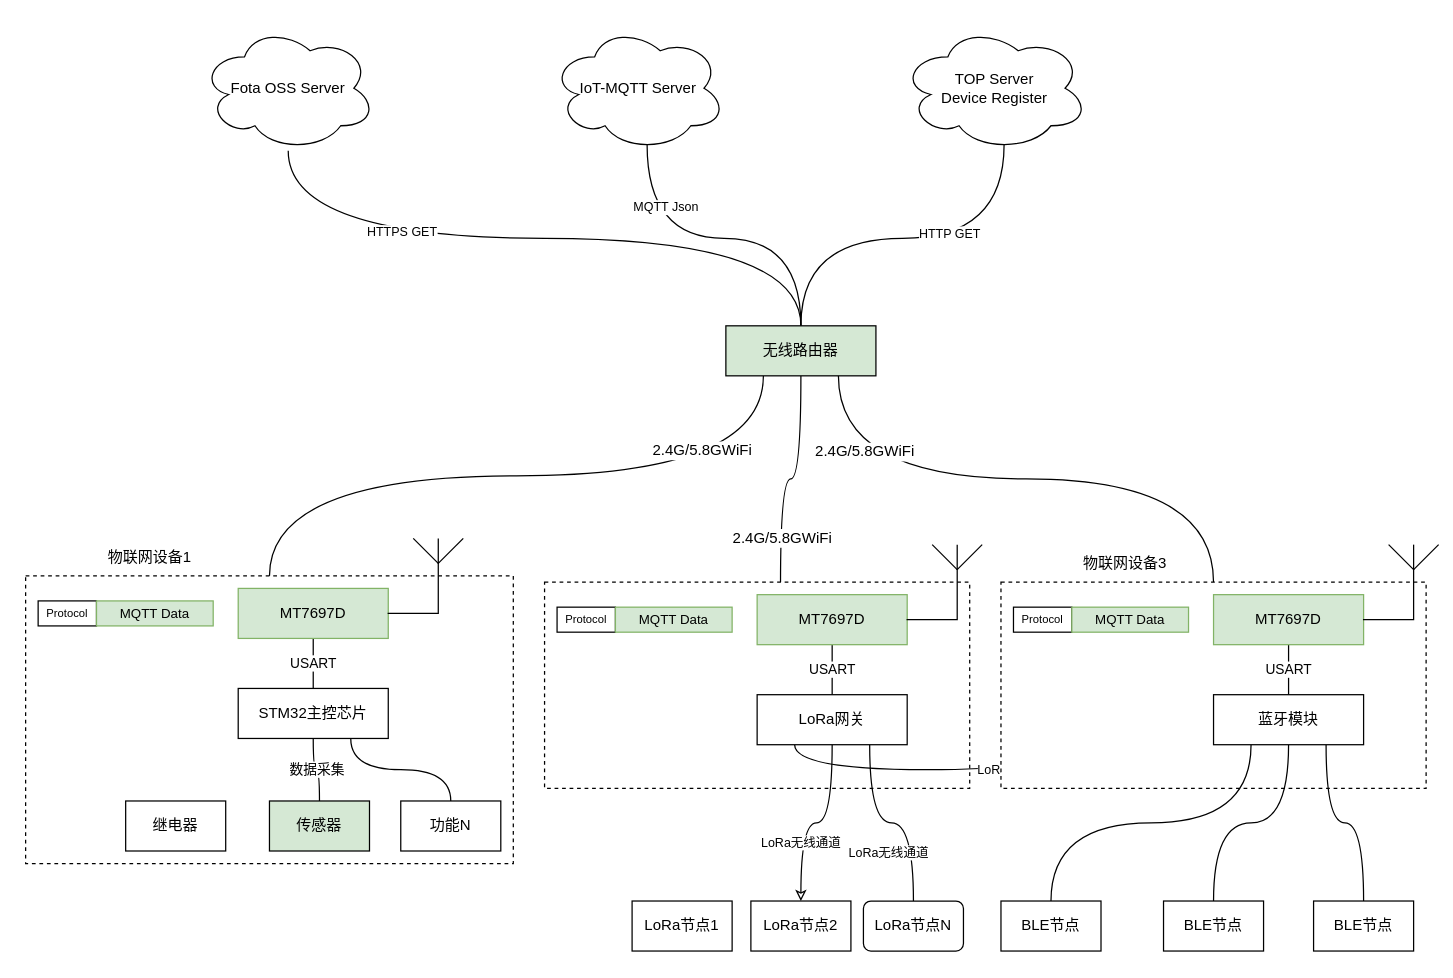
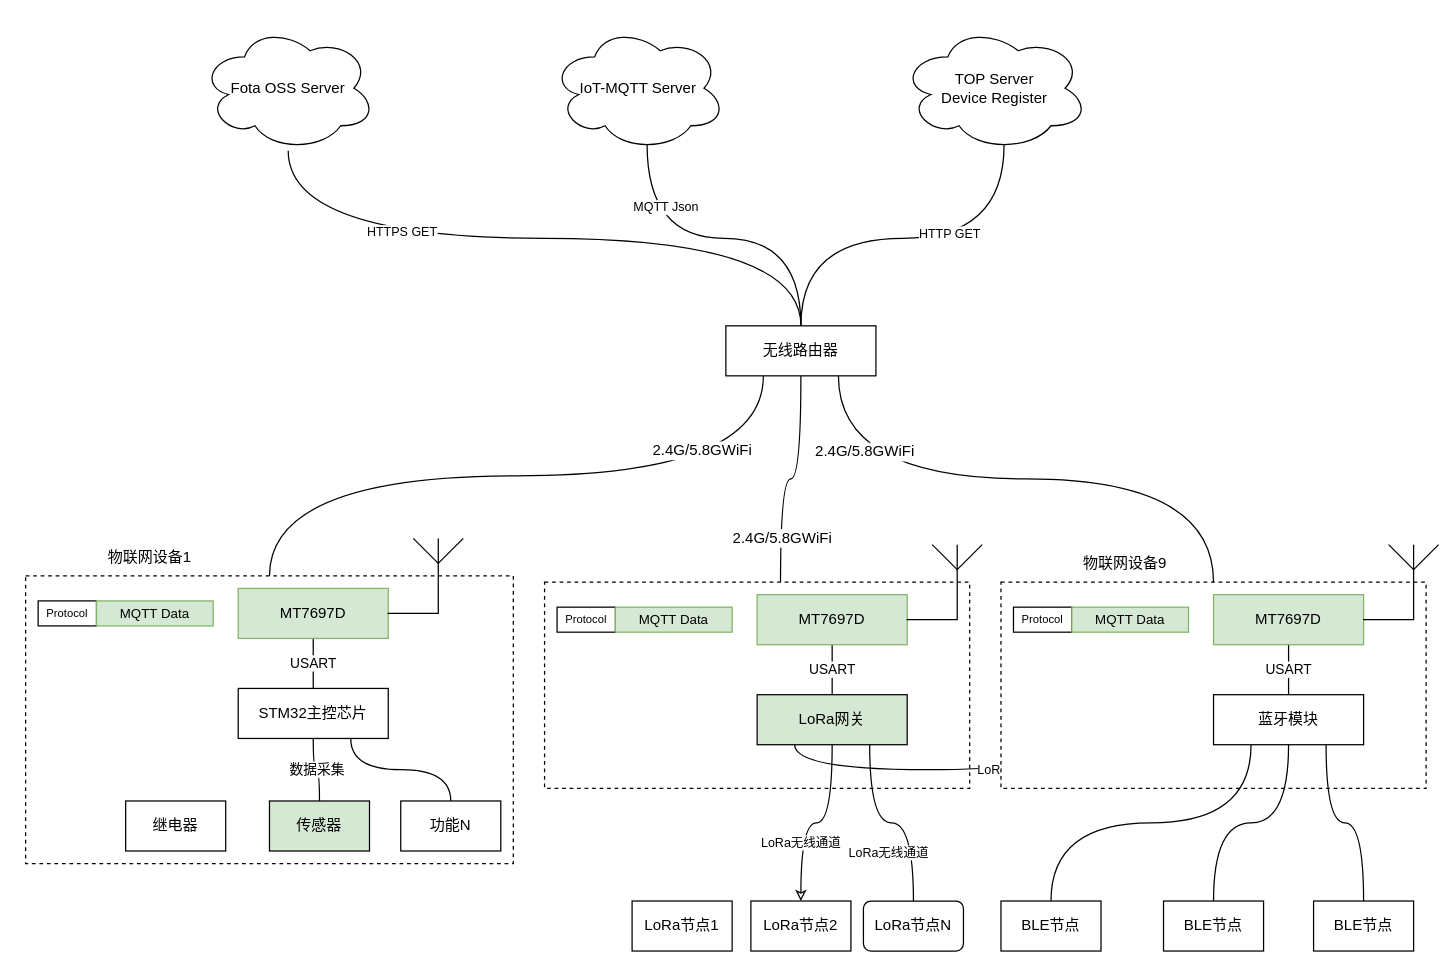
  <mxCell id="0" />
  <mxCell id="1" parent="0" />
  <mxCell id="2" style="edgeStyle=orthogonalEdgeStyle;rounded=0;orthogonalLoop=1;jettySize=auto;html=1;exitX=0.5;exitY=0;exitDx=0;exitDy=0;endArrow=none;endFill=0;curved=1;entryX=0.25;entryY=1;entryDx=0;entryDy=0;" edge="1" parent="1" source="4" target="28"><mxGeometry relative="1" as="geometry" /></mxCell>
  <mxCell id="3" value="2.4G/5.8GWiFi" style="text;html=1;align=center;verticalAlign=middle;resizable=0;points=[];labelBackgroundColor=#ffffff;" vertex="1" connectable="0" parent="2"><mxGeometry x="0.368" y="3" relative="1" as="geometry"><mxPoint x="45.29" y="-17.14" as="offset" /></mxGeometry></mxCell>
  <mxCell id="4" value="" style="rounded=0;whiteSpace=wrap;html=1;dashed=1;" parent="1" vertex="1"><mxGeometry x="20" y="460" width="390" height="230" as="geometry" /></mxCell>
  <mxCell id="5" value="USART" style="edgeStyle=orthogonalEdgeStyle;rounded=0;orthogonalLoop=1;jettySize=auto;html=1;exitX=0.5;exitY=1;exitDx=0;exitDy=0;entryX=0.5;entryY=0;entryDx=0;entryDy=0;endArrow=none;endFill=0;" edge="1" parent="1" source="6" target="12"><mxGeometry relative="1" as="geometry" /></mxCell>
  <mxCell id="6" value="MT7697D" style="rounded=0;whiteSpace=wrap;html=1;fillColor=#d5e8d4;strokeColor=#82b366;" parent="1" vertex="1"><mxGeometry x="190" y="470" width="120" height="40" as="geometry" /></mxCell>
  <mxCell id="7" value="IoT-MQTT Server" style="ellipse;shape=cloud;whiteSpace=wrap;html=1;" parent="1" vertex="1"><mxGeometry x="440" y="20" width="140" height="100" as="geometry" /></mxCell>
  <mxCell id="8" value="TOP Server&lt;br&gt;Device Register" style="ellipse;shape=cloud;whiteSpace=wrap;html=1;" parent="1" vertex="1"><mxGeometry x="720" y="20" width="150" height="100" as="geometry" /></mxCell>
  <mxCell id="9" value="Fota OSS Server" style="ellipse;shape=cloud;whiteSpace=wrap;html=1;" parent="1" vertex="1"><mxGeometry x="160" y="20" width="140" height="100" as="geometry" /></mxCell>
  <mxCell id="10" value="数据采集" style="edgeStyle=orthogonalEdgeStyle;curved=1;rounded=0;orthogonalLoop=1;jettySize=auto;html=1;exitX=0.5;exitY=1;exitDx=0;exitDy=0;endArrow=none;endFill=0;" edge="1" parent="1" source="12" target="30"><mxGeometry relative="1" as="geometry" /></mxCell>
  <mxCell id="11" style="edgeStyle=orthogonalEdgeStyle;curved=1;rounded=0;orthogonalLoop=1;jettySize=auto;html=1;exitX=0.75;exitY=1;exitDx=0;exitDy=0;entryX=0.5;entryY=0;entryDx=0;entryDy=0;endArrow=none;endFill=0;" edge="1" parent="1" source="12" target="31"><mxGeometry relative="1" as="geometry" /></mxCell>
  <mxCell id="12" value="STM32主控芯片" style="rounded=0;whiteSpace=wrap;html=1;" parent="1" vertex="1"><mxGeometry x="190" y="550" width="120" height="40" as="geometry" /></mxCell>
  <mxCell id="13" value="" style="group" vertex="1" connectable="0" parent="1"><mxGeometry x="310" y="430" width="50" height="60" as="geometry" /></mxCell>
  <mxCell id="14" value="" style="shape=partialRectangle;whiteSpace=wrap;html=1;top=0;left=0;fillColor=none;" vertex="1" parent="13"><mxGeometry y="20" width="40" height="40" as="geometry" /></mxCell>
  <mxCell id="15" value="" style="endArrow=none;html=1;" edge="1" parent="13"><mxGeometry width="50" height="50" relative="1" as="geometry"><mxPoint x="40" y="20" as="sourcePoint" /><mxPoint x="60" as="targetPoint" /></mxGeometry></mxCell>
  <mxCell id="16" value="" style="endArrow=none;html=1;" edge="1" parent="13"><mxGeometry width="50" height="50" relative="1" as="geometry"><mxPoint x="40" y="20" as="sourcePoint" /><mxPoint x="20" as="targetPoint" /></mxGeometry></mxCell>
  <mxCell id="17" value="" style="endArrow=none;html=1;" edge="1" parent="13"><mxGeometry width="50" height="50" relative="1" as="geometry"><mxPoint x="40" y="20" as="sourcePoint" /><mxPoint x="40" as="targetPoint" /></mxGeometry></mxCell>
  <mxCell id="18" style="edgeStyle=orthogonalEdgeStyle;curved=1;rounded=0;orthogonalLoop=1;jettySize=auto;html=1;exitX=0.5;exitY=0;exitDx=0;exitDy=0;entryX=0.55;entryY=0.95;entryDx=0;entryDy=0;entryPerimeter=0;endArrow=none;endFill=0;" edge="1" parent="1" source="28" target="8"><mxGeometry relative="1" as="geometry" /></mxCell>
  <mxCell id="19" value="HTTP GET" style="text;html=1;align=center;verticalAlign=middle;resizable=0;points=[];labelBackgroundColor=#ffffff;fontSize=10;" vertex="1" connectable="0" parent="18"><mxGeometry x="0.223" y="5" relative="1" as="geometry"><mxPoint as="offset" /></mxGeometry></mxCell>
  <mxCell id="20" style="edgeStyle=orthogonalEdgeStyle;curved=1;rounded=0;orthogonalLoop=1;jettySize=auto;html=1;exitX=0.5;exitY=0;exitDx=0;exitDy=0;entryX=0.55;entryY=0.95;entryDx=0;entryDy=0;entryPerimeter=0;endArrow=none;endFill=0;" edge="1" parent="1" source="28" target="7"><mxGeometry relative="1" as="geometry" /></mxCell>
  <mxCell id="21" value="MQTT Json" style="text;html=1;align=center;verticalAlign=middle;resizable=0;points=[];labelBackgroundColor=#ffffff;fontSize=10;" vertex="1" connectable="0" parent="20"><mxGeometry x="0.634" y="-14" relative="1" as="geometry"><mxPoint as="offset" /></mxGeometry></mxCell>
  <mxCell id="22" style="edgeStyle=orthogonalEdgeStyle;curved=1;rounded=0;orthogonalLoop=1;jettySize=auto;html=1;exitX=0.5;exitY=0;exitDx=0;exitDy=0;endArrow=none;endFill=0;" edge="1" parent="1" source="28" target="9"><mxGeometry relative="1" as="geometry" /></mxCell>
  <mxCell id="23" value="HTTPS GET" style="text;html=1;align=center;verticalAlign=middle;resizable=0;points=[];labelBackgroundColor=#ffffff;fontSize=10;" vertex="1" connectable="0" parent="22"><mxGeometry x="0.417" y="-6" relative="1" as="geometry"><mxPoint as="offset" /></mxGeometry></mxCell>
  <mxCell id="24" style="edgeStyle=orthogonalEdgeStyle;curved=1;rounded=0;orthogonalLoop=1;jettySize=auto;html=1;exitX=0.5;exitY=1;exitDx=0;exitDy=0;entryX=0.555;entryY=0.01;entryDx=0;entryDy=0;entryPerimeter=0;endArrow=none;endFill=0;fontSize=10;" edge="1" parent="1" source="28" target="36"><mxGeometry relative="1" as="geometry" /></mxCell>
  <mxCell id="25" value="&lt;span style=&quot;font-size: 12px&quot;&gt;2.4G/5.8GWiFi&lt;/span&gt;" style="text;html=1;align=center;verticalAlign=middle;resizable=0;points=[];labelBackgroundColor=#ffffff;fontSize=10;" vertex="1" connectable="0" parent="24"><mxGeometry x="0.229" y="1" relative="1" as="geometry"><mxPoint y="33.86" as="offset" /></mxGeometry></mxCell>
  <mxCell id="26" style="edgeStyle=orthogonalEdgeStyle;curved=1;rounded=0;orthogonalLoop=1;jettySize=auto;html=1;exitX=0.75;exitY=1;exitDx=0;exitDy=0;endArrow=none;endFill=0;fontSize=10;" edge="1" parent="1" source="28" target="56"><mxGeometry relative="1" as="geometry" /></mxCell>
  <mxCell id="27" value="&lt;span style=&quot;font-size: 12px&quot;&gt;2.4G/5.8GWiFi&lt;/span&gt;" style="text;html=1;align=center;verticalAlign=middle;resizable=0;points=[];labelBackgroundColor=#ffffff;fontSize=10;" vertex="1" connectable="0" parent="26"><mxGeometry x="-0.375" y="7" relative="1" as="geometry"><mxPoint x="-41.86" y="-15.43" as="offset" /></mxGeometry></mxCell>
- <mxCell id="28" value="无线路由器" style="rounded=0;whiteSpace=wrap;html=1;fillColor=#d5e8d4;" vertex="1" parent="1"><mxGeometry x="580" y="260" width="120" height="40" as="geometry" /></mxCell>
+ <mxCell id="28" value="无线路由器" style="rounded=0;whiteSpace=wrap;html=1;" vertex="1" parent="1"><mxGeometry x="580" y="260" width="120" height="40" as="geometry" /></mxCell>
  <mxCell id="29" value="继电器" style="rounded=0;whiteSpace=wrap;html=1;" vertex="1" parent="1"><mxGeometry x="100" y="640" width="80" height="40" as="geometry" /></mxCell>
  <mxCell id="30" value="传感器" style="rounded=0;whiteSpace=wrap;html=1;fillColor=#d5e8d4;" vertex="1" parent="1"><mxGeometry x="215" y="640" width="80" height="40" as="geometry" /></mxCell>
  <mxCell id="31" value="功能N" style="rounded=0;whiteSpace=wrap;html=1;" vertex="1" parent="1"><mxGeometry x="320" y="640" width="80" height="40" as="geometry" /></mxCell>
  <mxCell id="32" value="物联网设备1" style="text;html=1;align=center;verticalAlign=middle;resizable=0;points=[];autosize=1;" vertex="1" parent="1"><mxGeometry x="79" y="435" width="80" height="20" as="geometry" /></mxCell>
  <mxCell id="33" value="" style="group" vertex="1" connectable="0" parent="1"><mxGeometry x="30" y="480" width="140" height="20" as="geometry" /></mxCell>
  <mxCell id="34" value="Protocol" style="rounded=0;whiteSpace=wrap;html=1;fontSize=9;" vertex="1" parent="33"><mxGeometry width="46.667" height="20" as="geometry" /></mxCell>
  <mxCell id="35" value="&lt;font style=&quot;font-size: 10.667px&quot;&gt;MQTT Data&lt;/font&gt;" style="rounded=0;whiteSpace=wrap;html=1;fillColor=#d5e8d4;strokeColor=#82b366;fontSize=10;" vertex="1" parent="33"><mxGeometry x="46.67" width="93.33" height="20" as="geometry" /></mxCell>
  <mxCell id="36" value="" style="rounded=0;whiteSpace=wrap;html=1;dashed=1;" vertex="1" parent="1"><mxGeometry x="435" y="465" width="340" height="165" as="geometry" /></mxCell>
  <mxCell id="37" value="USART" style="edgeStyle=orthogonalEdgeStyle;rounded=0;orthogonalLoop=1;jettySize=auto;html=1;exitX=0.5;exitY=1;exitDx=0;exitDy=0;entryX=0.5;entryY=0;entryDx=0;entryDy=0;endArrow=none;endFill=0;" edge="1" parent="1" source="38" target="44"><mxGeometry relative="1" as="geometry" /></mxCell>
  <mxCell id="38" value="MT7697D" style="rounded=0;whiteSpace=wrap;html=1;fillColor=#d5e8d4;strokeColor=#82b366;" vertex="1" parent="1"><mxGeometry x="605" y="475" width="120" height="40" as="geometry" /></mxCell>
  <mxCell id="39" value="LoRa无线通道" style="edgeStyle=orthogonalEdgeStyle;curved=1;rounded=0;orthogonalLoop=1;jettySize=auto;html=1;exitX=0.25;exitY=1;exitDx=0;exitDy=0;endArrow=none;endFill=0;fontSize=10;" edge="1" parent="1" source="44" target="62"><mxGeometry relative="1" as="geometry" /></mxCell>
  <mxCell id="40" style="edgeStyle=orthogonalEdgeStyle;curved=1;rounded=0;orthogonalLoop=1;jettySize=auto;html=1;exitX=0.5;exitY=1;exitDx=0;exitDy=0;entryX=0.5;entryY=0;entryDx=0;entryDy=0;endArrow=classic;endFill=0;fontSize=10;" edge="1" parent="1" source="44" target="54"><mxGeometry relative="1" as="geometry" /></mxCell>
  <mxCell id="41" value="LoRa无线通道" style="text;html=1;align=center;verticalAlign=middle;resizable=0;points=[];labelBackgroundColor=#ffffff;fontSize=10;" vertex="1" connectable="0" parent="40"><mxGeometry x="0.362" y="-1" relative="1" as="geometry"><mxPoint as="offset" /></mxGeometry></mxCell>
  <mxCell id="42" style="edgeStyle=orthogonalEdgeStyle;curved=1;rounded=0;orthogonalLoop=1;jettySize=auto;html=1;exitX=0.75;exitY=1;exitDx=0;exitDy=0;endArrow=none;endFill=0;fontSize=10;" edge="1" parent="1" source="44" target="55"><mxGeometry relative="1" as="geometry" /></mxCell>
  <mxCell id="43" value="LoRa无线通道" style="text;html=1;align=center;verticalAlign=middle;resizable=0;points=[];labelBackgroundColor=#ffffff;fontSize=10;" vertex="1" connectable="0" parent="42"><mxGeometry x="0.503" y="-21" relative="1" as="geometry"><mxPoint as="offset" /></mxGeometry></mxCell>
- <mxCell id="44" value="LoRa网关" style="rounded=0;whiteSpace=wrap;html=1;" vertex="1" parent="1"><mxGeometry x="605" y="555" width="120" height="40" as="geometry" /></mxCell>
+ <mxCell id="44" value="LoRa网关" style="rounded=0;whiteSpace=wrap;html=1;fillColor=#d5e8d4;" vertex="1" parent="1"><mxGeometry x="605" y="555" width="120" height="40" as="geometry" /></mxCell>
  <mxCell id="45" value="" style="group" vertex="1" connectable="0" parent="1"><mxGeometry x="725" y="435" width="50" height="60" as="geometry" /></mxCell>
  <mxCell id="46" value="" style="shape=partialRectangle;whiteSpace=wrap;html=1;top=0;left=0;fillColor=none;" vertex="1" parent="45"><mxGeometry y="20" width="40" height="40" as="geometry" /></mxCell>
  <mxCell id="47" value="" style="endArrow=none;html=1;" edge="1" parent="45"><mxGeometry width="50" height="50" relative="1" as="geometry"><mxPoint x="40" y="20" as="sourcePoint" /><mxPoint x="60" as="targetPoint" /></mxGeometry></mxCell>
  <mxCell id="48" value="" style="endArrow=none;html=1;" edge="1" parent="45"><mxGeometry width="50" height="50" relative="1" as="geometry"><mxPoint x="40" y="20" as="sourcePoint" /><mxPoint x="20" as="targetPoint" /></mxGeometry></mxCell>
  <mxCell id="49" value="" style="endArrow=none;html=1;" edge="1" parent="45"><mxGeometry width="50" height="50" relative="1" as="geometry"><mxPoint x="40" y="20" as="sourcePoint" /><mxPoint x="40" as="targetPoint" /></mxGeometry></mxCell>
  <mxCell id="50" value="LoRa节点1" style="rounded=0;whiteSpace=wrap;html=1;" vertex="1" parent="1"><mxGeometry x="505" y="720" width="80" height="40" as="geometry" /></mxCell>
  <mxCell id="51" value="" style="group" vertex="1" connectable="0" parent="1"><mxGeometry x="445" y="485" width="140" height="20" as="geometry" /></mxCell>
  <mxCell id="52" value="Protocol" style="rounded=0;whiteSpace=wrap;html=1;fontSize=9;" vertex="1" parent="51"><mxGeometry width="46.667" height="20" as="geometry" /></mxCell>
  <mxCell id="53" value="&lt;font style=&quot;font-size: 10.667px&quot;&gt;MQTT Data&lt;/font&gt;" style="rounded=0;whiteSpace=wrap;html=1;fillColor=#d5e8d4;strokeColor=#82b366;fontSize=10;" vertex="1" parent="51"><mxGeometry x="46.67" width="93.33" height="20" as="geometry" /></mxCell>
  <mxCell id="54" value="LoRa节点2" style="rounded=0;whiteSpace=wrap;html=1;" vertex="1" parent="1"><mxGeometry x="600" y="720" width="80" height="40" as="geometry" /></mxCell>
  <mxCell id="55" value="LoRa节点N" style="whiteSpace=wrap;html=1;rounded=1;" vertex="1" parent="1"><mxGeometry x="690" y="720" width="80" height="40" as="geometry" /></mxCell>
  <mxCell id="56" value="" style="rounded=0;whiteSpace=wrap;html=1;dashed=1;" vertex="1" parent="1"><mxGeometry x="800" y="465" width="340" height="165" as="geometry" /></mxCell>
  <mxCell id="57" value="USART" style="edgeStyle=orthogonalEdgeStyle;rounded=0;orthogonalLoop=1;jettySize=auto;html=1;exitX=0.5;exitY=1;exitDx=0;exitDy=0;entryX=0.5;entryY=0;entryDx=0;entryDy=0;endArrow=none;endFill=0;" edge="1" parent="1" source="58" target="62"><mxGeometry relative="1" as="geometry" /></mxCell>
  <mxCell id="58" value="MT7697D" style="rounded=0;whiteSpace=wrap;html=1;fillColor=#d5e8d4;strokeColor=#82b366;" vertex="1" parent="1"><mxGeometry x="970" y="475" width="120" height="40" as="geometry" /></mxCell>
  <mxCell id="59" value="" style="edgeStyle=orthogonalEdgeStyle;curved=1;rounded=0;orthogonalLoop=1;jettySize=auto;html=1;exitX=0.25;exitY=1;exitDx=0;exitDy=0;entryX=0.5;entryY=0;entryDx=0;entryDy=0;endArrow=none;endFill=0;fontSize=10;" edge="1" parent="1" source="62" target="68"><mxGeometry relative="1" as="geometry" /></mxCell>
  <mxCell id="60" style="edgeStyle=orthogonalEdgeStyle;curved=1;rounded=0;orthogonalLoop=1;jettySize=auto;html=1;exitX=0.5;exitY=1;exitDx=0;exitDy=0;entryX=0.5;entryY=0;entryDx=0;entryDy=0;endArrow=none;endFill=0;fontSize=10;" edge="1" parent="1" source="62" target="73"><mxGeometry relative="1" as="geometry" /></mxCell>
  <mxCell id="61" style="edgeStyle=orthogonalEdgeStyle;curved=1;rounded=0;orthogonalLoop=1;jettySize=auto;html=1;exitX=0.75;exitY=1;exitDx=0;exitDy=0;endArrow=none;endFill=0;fontSize=10;" edge="1" parent="1" source="62" target="74"><mxGeometry relative="1" as="geometry" /></mxCell>
  <mxCell id="62" value="蓝牙模块" style="rounded=0;whiteSpace=wrap;html=1;" vertex="1" parent="1"><mxGeometry x="970" y="555" width="120" height="40" as="geometry" /></mxCell>
  <mxCell id="63" value="" style="group" vertex="1" connectable="0" parent="1"><mxGeometry x="1090" y="435" width="50" height="60" as="geometry" /></mxCell>
  <mxCell id="64" value="" style="shape=partialRectangle;whiteSpace=wrap;html=1;top=0;left=0;fillColor=none;" vertex="1" parent="63"><mxGeometry y="20" width="40" height="40" as="geometry" /></mxCell>
  <mxCell id="65" value="" style="endArrow=none;html=1;" edge="1" parent="63"><mxGeometry width="50" height="50" relative="1" as="geometry"><mxPoint x="40" y="20" as="sourcePoint" /><mxPoint x="60" as="targetPoint" /></mxGeometry></mxCell>
  <mxCell id="66" value="" style="endArrow=none;html=1;" edge="1" parent="63"><mxGeometry width="50" height="50" relative="1" as="geometry"><mxPoint x="40" y="20" as="sourcePoint" /><mxPoint x="20" as="targetPoint" /></mxGeometry></mxCell>
  <mxCell id="67" value="" style="endArrow=none;html=1;" edge="1" parent="63"><mxGeometry width="50" height="50" relative="1" as="geometry"><mxPoint x="40" y="20" as="sourcePoint" /><mxPoint x="40" as="targetPoint" /></mxGeometry></mxCell>
  <mxCell id="68" value="BLE节点" style="rounded=0;whiteSpace=wrap;html=1;" vertex="1" parent="1"><mxGeometry x="800" y="720" width="80" height="40" as="geometry" /></mxCell>
- <mxCell id="69" value="物联网设备3" style="text;html=1;align=center;verticalAlign=middle;resizable=0;points=[];autosize=1;" vertex="1" parent="1"><mxGeometry x="859" y="440" width="80" height="20" as="geometry" /></mxCell>
+ <mxCell id="69" value="物联网设备9" style="text;html=1;align=center;verticalAlign=middle;resizable=0;points=[];autosize=1;" vertex="1" parent="1"><mxGeometry x="859" y="440" width="80" height="20" as="geometry" /></mxCell>
  <mxCell id="70" value="" style="group" vertex="1" connectable="0" parent="1"><mxGeometry x="810" y="485" width="140" height="20" as="geometry" /></mxCell>
  <mxCell id="71" value="Protocol" style="rounded=0;whiteSpace=wrap;html=1;fontSize=9;" vertex="1" parent="70"><mxGeometry width="46.667" height="20" as="geometry" /></mxCell>
  <mxCell id="72" value="&lt;font style=&quot;font-size: 10.667px&quot;&gt;MQTT Data&lt;/font&gt;" style="rounded=0;whiteSpace=wrap;html=1;fillColor=#d5e8d4;strokeColor=#82b366;fontSize=10;" vertex="1" parent="70"><mxGeometry x="46.67" width="93.33" height="20" as="geometry" /></mxCell>
  <mxCell id="73" value="BLE节点" style="rounded=0;whiteSpace=wrap;html=1;" vertex="1" parent="1"><mxGeometry x="930" y="720" width="80" height="40" as="geometry" /></mxCell>
  <mxCell id="74" value="BLE节点" style="rounded=0;whiteSpace=wrap;html=1;" vertex="1" parent="1"><mxGeometry x="1050" y="720" width="80" height="40" as="geometry" /></mxCell>
